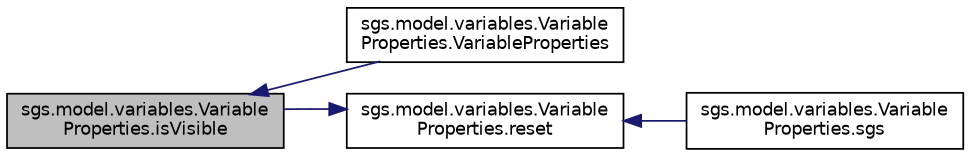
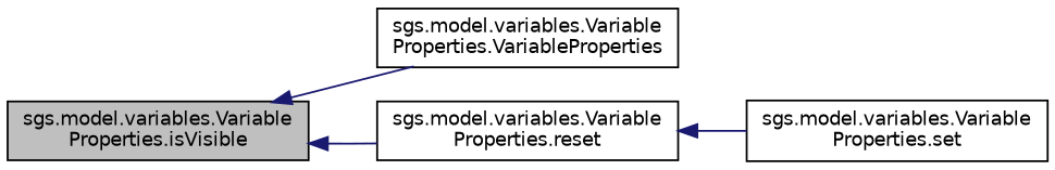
  digraph {
    rankdir=LR
    node [color=black fillcolor=white fontname=Helvetica fontsize=10 shape=record style=filled]
    edge [color=midnightblue dir=back fontname=Helvetica fontsize=10 labelfontname=Helvetica labelfontsize=10 style=solid]
    n1 [fillcolor=grey75 fontcolor=black height=0.2 label="sgs.model.variables.Variable\lProperties.isVisible" width=0.4]
    n2 [height=0.2 label="sgs.model.variables.Variable\lProperties.VariableProperties" width=0.4]
    n3 [height=0.2 label="sgs.model.variables.Variable\lProperties.reset" width=0.4]
-   n4 [height=0.2 label="sgs.model.variables.Variable\lProperties.sgs" width=0.4]
+   n4 [height=0.2 label="sgs.model.variables.Variable\lProperties.set" width=0.4]
    n1 -> n2
-   n3 -> n1
+   n1 -> n3
    n3 -> n4
  }
